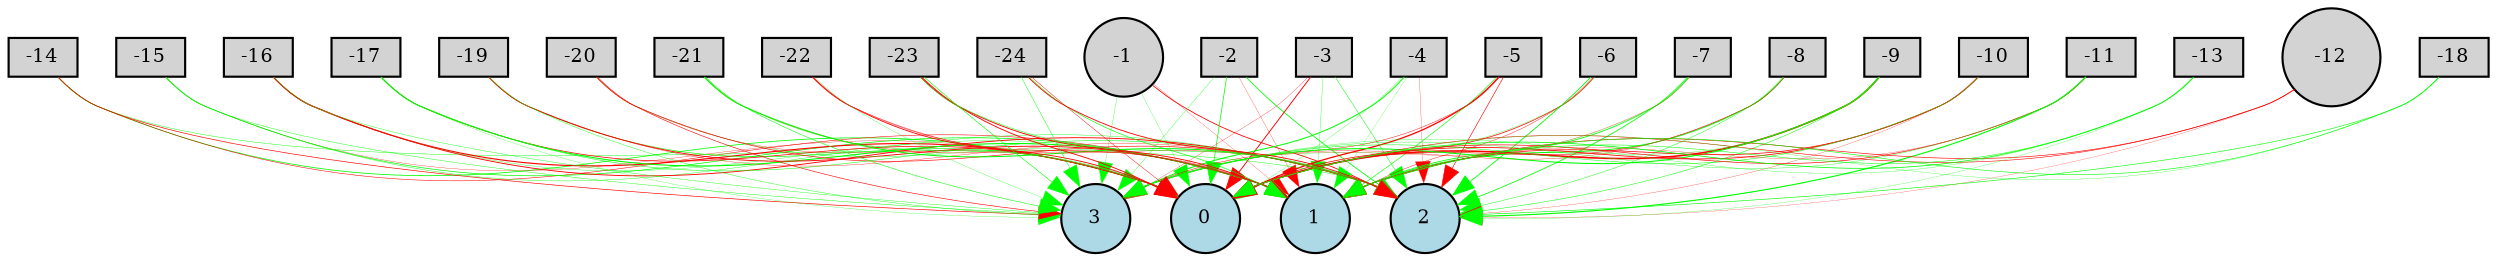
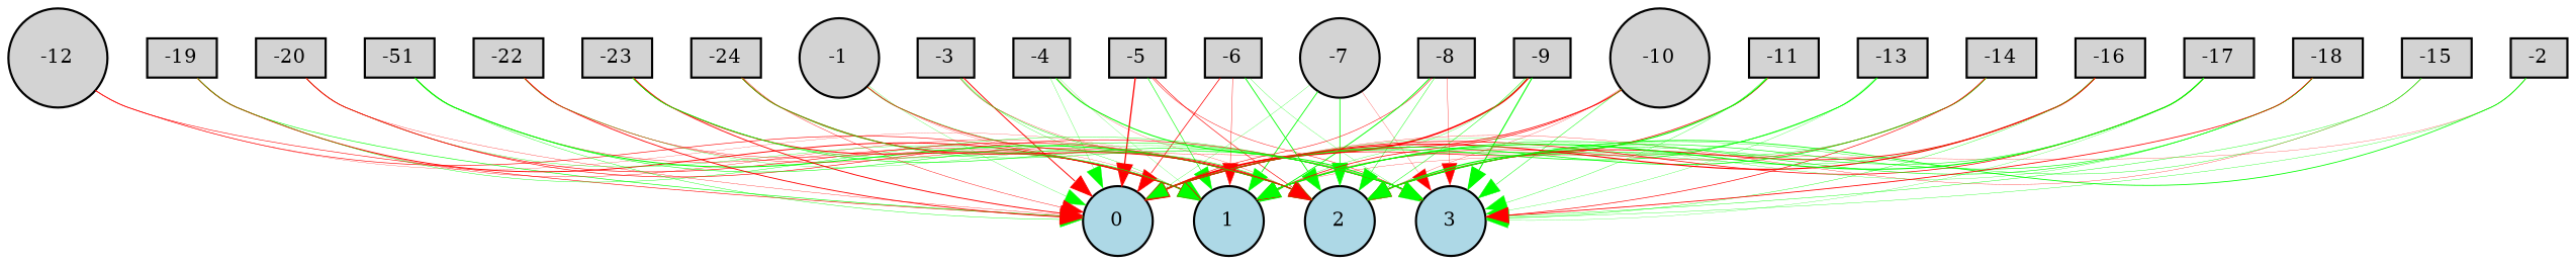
  digraph {
    fontname="DejaVu Serif"
    node [fillcolor=lightgray fontname="DejaVu Serif" fontsize=9 shape=box style=filled]
    edge [color=green fontname="DejaVu Serif" style=solid]
    -1 [height=0.2 shape=circle width=0.2]
    0 [fillcolor=lightblue height=0.2 shape=circle width=0.2]
    1 [fillcolor=lightblue height=0.2 shape=circle width=0.2]
    2 [fillcolor=lightblue height=0.2 shape=circle width=0.2]
    3 [fillcolor=lightblue height=0.2 shape=circle width=0.2]
    -2 [height=0.2 width=0.2]
    -3 [height=0.2 width=0.2]
    -4 [height=0.2 width=0.2]
    -5 [height=0.2 width=0.2]
    -6 [height=0.2 width=0.2]
-   -7 [height=0.2 width=0.2]
+   -7 [height=0.2 shape=circle width=0.2]
    -8 [height=0.2 width=0.2]
    -9 [height=0.2 width=0.2]
-   -10 [height=0.2 width=0.2]
+   -10 [height=0.2 shape=circle width=0.2]
    -11 [height=0.2 width=0.2]
    -12 [height=0.2 shape=circle width=0.2]
    -13 [height=0.2 width=0.2]
    -14 [height=0.2 width=0.2]
    -15 [height=0.2 width=0.2]
    -16 [height=0.2 width=0.2]
    -17 [height=0.2 width=0.2]
    -18 [height=0.2 width=0.2]
    -19 [height=0.2 width=0.2]
    -20 [height=0.2 width=0.2]
-   -21 [height=0.2 width=0.2]
+   -21 [height=0.2 width=0.2 label=-51]
    -22 [height=0.2 width=0.2]
    -23 [height=0.2 width=0.2]
    -24 [height=0.2 width=0.2]
    -1 -> 0 [penwidth=0.12304173073305308]
    -1 -> 1 [color=red penwidth=0.1109049355167667]
    -1 -> 2 [color=red penwidth=0.3827363631574122]
    -1 -> 3 [penwidth=0.14531172376821877]
-   -2 -> 0 [penwidth=0.33424764663846596]
    -2 -> 1 [color=red penwidth=0.11953271572701464]
    -2 -> 2 [penwidth=0.37647319343596386]
    -2 -> 3 [penwidth=0.15770997473667323]
    -3 -> 0 [color=red penwidth=0.4385998536461565]
    -3 -> 1 [penwidth=0.1473180409861413]
    -3 -> 2 [penwidth=0.23413053713978596]
    -3 -> 3 [color=red penwidth=0.13476242310316572]
    -4 -> 0 [penwidth=0.13391833708752757]
    -4 -> 1 [penwidth=0.1006600271389195]
    -4 -> 2 [color=red penwidth=0.1145158109873802]
    -4 -> 3 [penwidth=0.4677716114678159]
    -5 -> 0 [color=red penwidth=0.5877530090376339]
    -5 -> 1 [penwidth=0.27624224430265326]
    -5 -> 2 [color=red penwidth=0.2874824145876542]
    -5 -> 3 [color=red penwidth=0.21100739739149646]
    -6 -> 0 [color=red penwidth=0.3360909476639793]
    -6 -> 1 [color=red penwidth=0.18913059538332727]
    -6 -> 2 [penwidth=0.3911890155080139]
    -6 -> 3 [penwidth=0.1280487387440027]
    -7 -> 0 [penwidth=0.12114197502294011]
    -7 -> 1 [penwidth=0.37731686977690204]
    -7 -> 2 [penwidth=0.3682776698586314]
    -7 -> 3 [color=red penwidth=0.112935458381376]
    -8 -> 0 [color=red penwidth=0.24782132049922323]
    -8 -> 1 [penwidth=0.4226216559596183]
    -8 -> 2 [penwidth=0.20617199837888373]
    -8 -> 3 [color=red penwidth=0.15598007648131956]
    -9 -> 0 [color=red penwidth=0.7250468145559983]
    -9 -> 1 [penwidth=0.14015048221405688]
    -9 -> 2 [penwidth=0.22895372922402127]
    -9 -> 3 [penwidth=0.48530946537699005]
    -10 -> 0 [color=red penwidth=0.3746758232464721]
    -10 -> 1 [color=red penwidth=0.33690106605145076]
    -10 -> 2 [color=red penwidth=0.12122333189666615]
    -10 -> 3 [penwidth=0.2226079153522389]
    -11 -> 0 [color=red penwidth=0.3062762473703589]
    -11 -> 1 [color=red penwidth=0.1206845549360108]
    -11 -> 2 [penwidth=0.5285409196859306]
    -11 -> 3 [penwidth=0.15972695908733173]
    -12 -> 0 [color=red penwidth=0.26319195855022876]
    -12 -> 1 [color=red penwidth=0.28438615833851566]
    -12 -> 2 [color=red penwidth=0.1038348863333796]
    -13 -> 0 [penwidth=0.35307214591171265]
    -13 -> 1 [penwidth=0.23171577616747144]
    -13 -> 2 [penwidth=0.1116599450066344]
    -13 -> 3 [penwidth=0.13310220979391563]
    -14 -> 0 [penwidth=0.35905304268760785]
    -14 -> 1 [color=red penwidth=0.24735066290657698]
    -14 -> 2 [penwidth=0.1973182922745561]
    -14 -> 3 [color=red penwidth=0.302907785833162]
    -15 -> 0 [color=red penwidth=0.13798351462891545]
-   -15 -> 1 [penwidth=0.32953220085382906]
    -15 -> 2 [penwidth=0.17944439647423005]
    -15 -> 3 [penwidth=0.19469181296624927]
    -16 -> 0 [color=red penwidth=0.5264420486540431]
    -16 -> 1 [penwidth=0.1487415691634222]
    -16 -> 2 [color=red penwidth=0.41376584294814656]
    -16 -> 3 [penwidth=0.17973096339572203]
    -17 -> 0 [color=red penwidth=0.34167602018330123]
    -17 -> 1 [penwidth=0.4960256564478588]
    -17 -> 2 [penwidth=0.23012482459384848]
    -17 -> 3 [penwidth=0.11908957364961818]
    -18 -> 0 [penwidth=0.12441362100873528]
    -18 -> 1 [penwidth=0.2703487643117962]
    -18 -> 2 [penwidth=0.28275381241174036]
+   -18 -> 3 [color=red penwidth=0.37540874876115116]
    -19 -> 0 [penwidth=0.2808541512849214]
    -19 -> 1 [color=red penwidth=0.42037178203987025]
    -19 -> 2 [color=red penwidth=0.15738989376057744]
    -19 -> 3 [penwidth=0.18281602761447674]
    -20 -> 0 [color=red penwidth=0.14575750771170387]
    -20 -> 1 [penwidth=0.15746021938794014]
    -20 -> 2 [color=red penwidth=0.28295322724404265]
    -20 -> 3 [color=red penwidth=0.2745348522586586]
    -21 -> 0 [penwidth=0.19035591374718602]
    -21 -> 1 [color=red penwidth=0.17894579904422936]
    -21 -> 2 [penwidth=0.46451454292625094]
    -21 -> 3 [penwidth=0.2464535363021114]
    -22 -> 0 [color=red penwidth=0.40133459939467253]
    -22 -> 1 [color=red penwidth=0.1819833240405221]
    -22 -> 2 [color=red penwidth=0.186343858491487]
    -22 -> 3 [penwidth=0.12994311669906528]
    -23 -> 0 [color=red penwidth=0.42007821662648037]
    -23 -> 1 [color=red penwidth=0.42176570046540396]
    -23 -> 2 [penwidth=0.22573537091188853]
    -23 -> 3 [penwidth=0.27695377541905525]
    -24 -> 0 [color=red penwidth=0.19827122743078035]
    -24 -> 1 [penwidth=0.2903836957452285]
    -24 -> 2 [color=red penwidth=0.40371709203676187]
    -24 -> 3 [penwidth=0.2130035831780553]
  }
